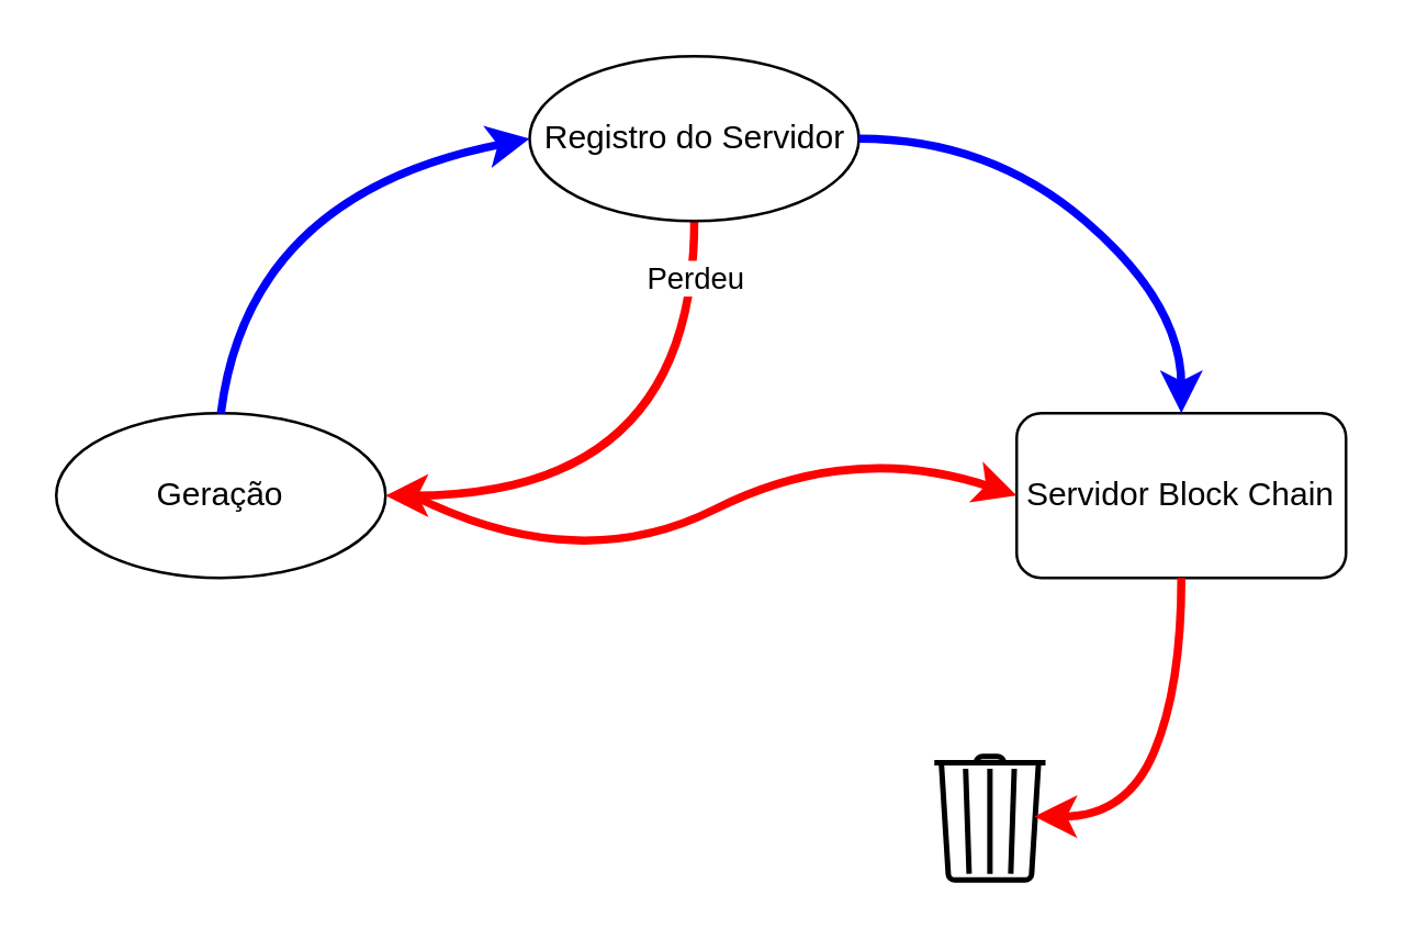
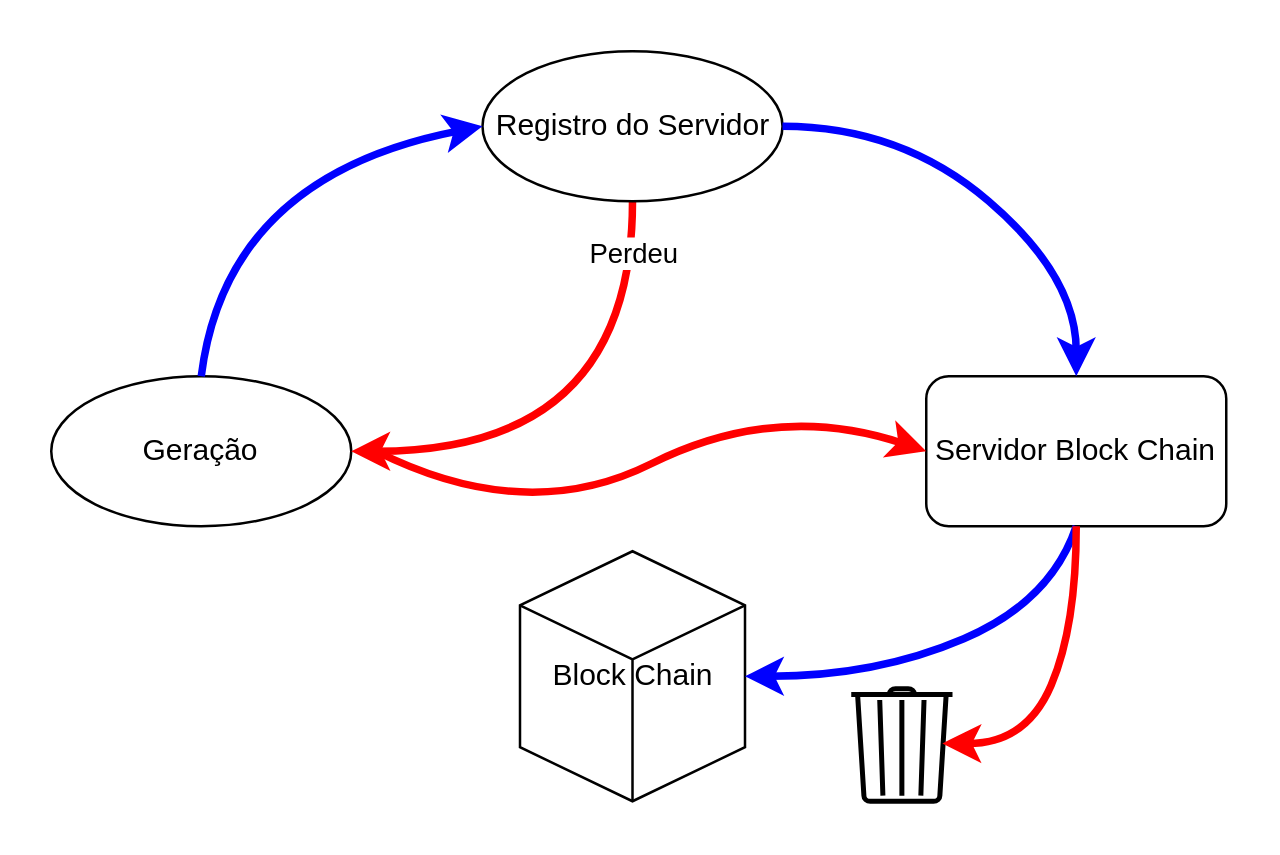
  <mxCell id="0" />
  <mxCell id="1" parent="0" />
  <mxCell id="2" value="Geração" style="ellipse;whiteSpace=wrap;html=1;fontSize=12;" parent="1" vertex="1"><mxGeometry x="20" y="150" width="120" height="60" as="geometry" /></mxCell>
  <mxCell id="3" style="rounded=0;orthogonalLoop=1;jettySize=auto;html=1;exitX=0.5;exitY=1;exitDx=0;exitDy=0;fontSize=12;entryX=1;entryY=0.5;entryDx=0;entryDy=0;edgeStyle=orthogonalEdgeStyle;curved=1;strokeColor=#FF0000;strokeWidth=3;" parent="1" source="5" edge="1" target="2"><mxGeometry relative="1" as="geometry"><mxPoint x="170" y="180" as="targetPoint" /></mxGeometry></mxCell>
  <mxCell id="4" value="Perdeu" style="edgeLabel;html=1;align=center;verticalAlign=middle;resizable=0;points=[];" vertex="1" connectable="0" parent="3"><mxGeometry x="-0.298" relative="1" as="geometry"><mxPoint x="-9.992e-16" y="-55" as="offset" /></mxGeometry></mxCell>
  <mxCell id="5" value="Registro do Servidor" style="ellipse;whiteSpace=wrap;html=1;fontSize=12;" parent="1" vertex="1"><mxGeometry x="192.5" y="20" width="120" height="60" as="geometry" /></mxCell>
  <mxCell id="6" value="Servidor Block Chain" style="whiteSpace=wrap;html=1;fontSize=12;rounded=1;" parent="1" vertex="1"><mxGeometry x="370" y="150" width="120" height="60" as="geometry" /></mxCell>
  <mxCell id="7" value="" style="curved=1;endArrow=classic;html=1;fontSize=12;exitX=0.5;exitY=0;exitDx=0;exitDy=0;entryX=0;entryY=0.5;entryDx=0;entryDy=0;strokeColor=#0000FF;strokeWidth=3;" parent="1" source="2" target="5" edge="1"><mxGeometry width="50" height="50" relative="1" as="geometry"><mxPoint x="77.5" y="150" as="sourcePoint" /><mxPoint x="127.5" y="100" as="targetPoint" /><Array as="points"><mxPoint x="90" y="70" /></Array></mxGeometry></mxCell>
  <mxCell id="8" value="" style="curved=1;endArrow=classic;html=1;fontSize=12;exitX=1;exitY=0.5;exitDx=0;exitDy=0;entryX=0.5;entryY=0;entryDx=0;entryDy=0;strokeColor=#0000FF;strokeWidth=3;" parent="1" source="5" target="6" edge="1"><mxGeometry width="50" height="50" relative="1" as="geometry"><mxPoint x="310" y="330" as="sourcePoint" /><mxPoint x="360" y="280" as="targetPoint" /><Array as="points"><mxPoint x="360" y="50" /><mxPoint x="430" y="110" /></Array></mxGeometry></mxCell>
+ <mxCell id="9" value="Block Chain" style="html=1;whiteSpace=wrap;shape=isoCube2;backgroundOutline=1;isoAngle=15;fontSize=12;" parent="1" vertex="1"><mxGeometry x="207.5" y="220" width="90" height="100" as="geometry" /></mxCell>
+ <mxCell id="10" value="" style="curved=1;endArrow=classic;html=1;fontSize=12;exitX=0.5;exitY=1;exitDx=0;exitDy=0;entryX=1;entryY=0.5;entryDx=0;entryDy=0;entryPerimeter=0;strokeColor=#0000FF;strokeWidth=3;" parent="1" source="6" target="9" edge="1"><mxGeometry width="50" height="50" relative="1" as="geometry"><mxPoint x="310" y="330" as="sourcePoint" /><mxPoint x="360" y="280" as="targetPoint" /><Array as="points"><mxPoint x="420" y="240" /><mxPoint x="350" y="270" /></Array></mxGeometry></mxCell>
  <mxCell id="11" value="" style="html=1;verticalLabelPosition=bottom;align=center;labelBackgroundColor=#ffffff;verticalAlign=top;strokeWidth=2;shadow=0;dashed=0;shape=mxgraph.ios7.icons.trashcan;fontSize=12;" parent="1" vertex="1"><mxGeometry x="340" y="275" width="40.5" height="45" as="geometry" /></mxCell>
  <mxCell id="12" value="" style="curved=1;endArrow=classic;html=1;entryX=0;entryY=0.5;entryDx=0;entryDy=0;strokeColor=#FF0000;strokeWidth=3;" edge="1" parent="1" target="6"><mxGeometry width="50" height="50" relative="1" as="geometry"><mxPoint x="150" y="180" as="sourcePoint" /><mxPoint x="312.5" y="160" as="targetPoint" /><Array as="points"><mxPoint x="210" y="210" /><mxPoint x="310" y="160" /></Array></mxGeometry></mxCell>
  <mxCell id="13" value="" style="curved=1;endArrow=classic;html=1;strokeColor=#FF0000;strokeWidth=3;entryX=0.9;entryY=0.486;entryDx=0;entryDy=0;entryPerimeter=0;exitX=0.5;exitY=1;exitDx=0;exitDy=0;" edge="1" parent="1" source="6" target="11"><mxGeometry width="50" height="50" relative="1" as="geometry"><mxPoint x="320" y="390" as="sourcePoint" /><mxPoint x="370" y="340" as="targetPoint" /><Array as="points"><mxPoint x="430" y="250" /><mxPoint x="410" y="297" /></Array></mxGeometry></mxCell>
